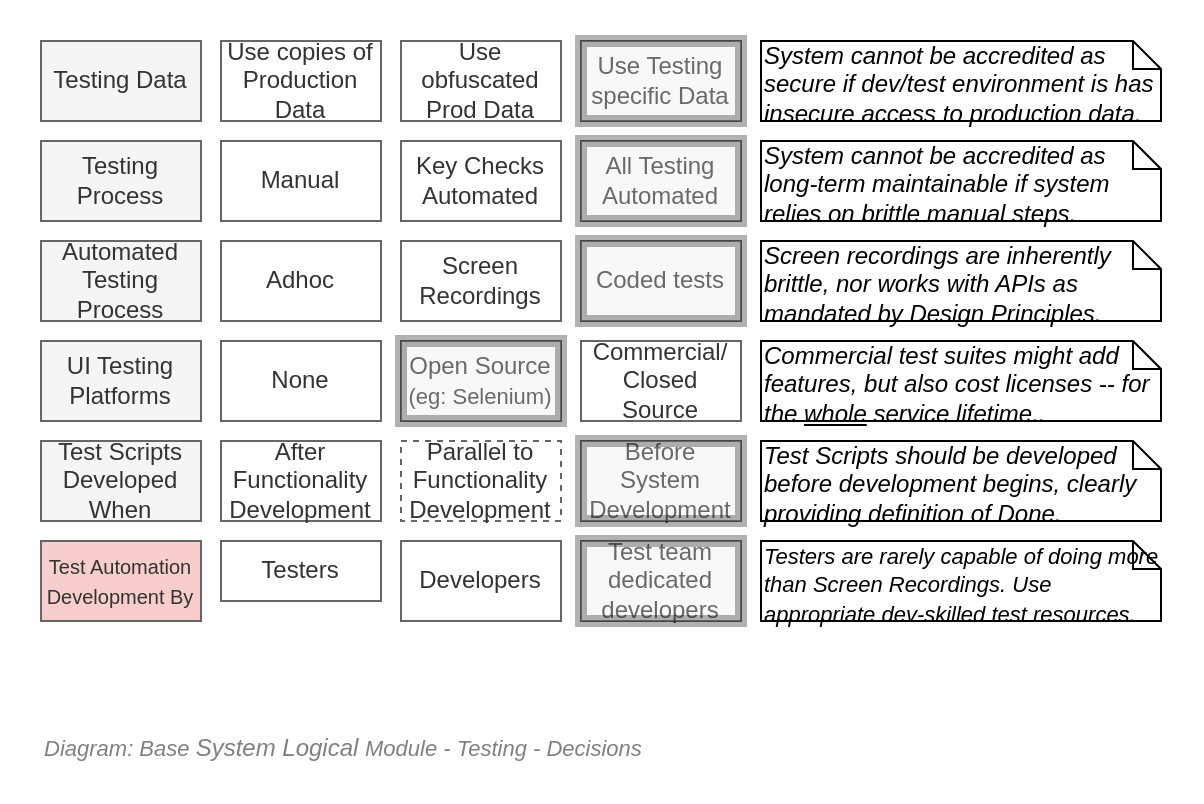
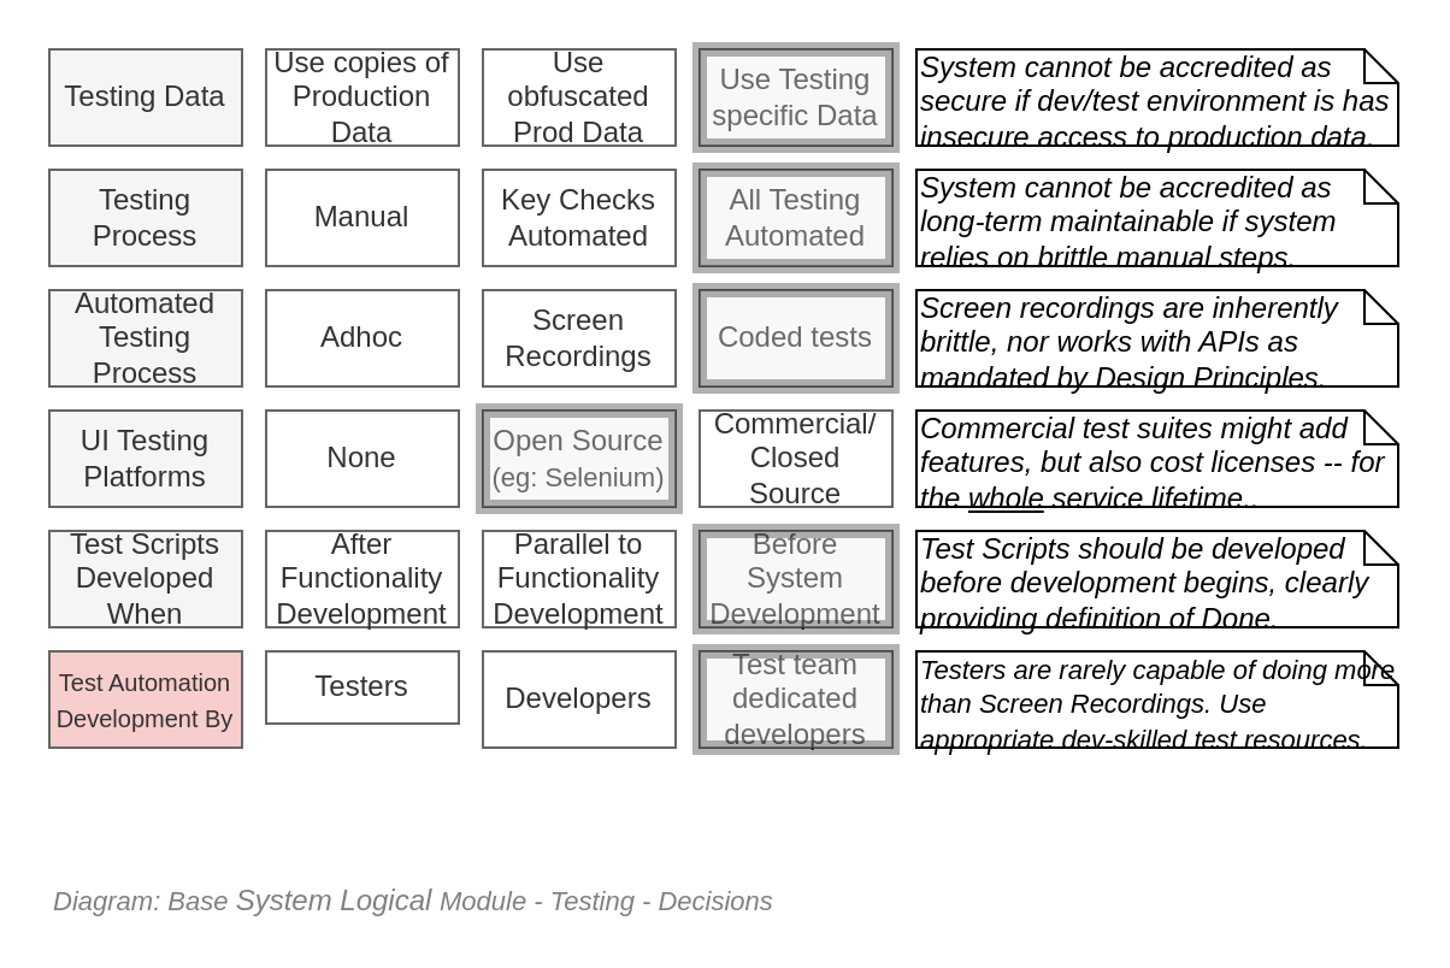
  <mxCell id="0" />
  <mxCell id="1" parent="0" />
  <mxCell id="2" value="&lt;font style=&quot;font-size: 11px&quot;&gt;Diagram: Base&amp;nbsp;&lt;span style=&quot;font-size: 12px&quot;&gt;System Logical&amp;nbsp;&lt;/span&gt;Module - Testing -&amp;nbsp;Decisions&lt;/font&gt;" style="text;strokeColor=none;fillColor=none;html=1;fontSize=24;fontStyle=2;verticalAlign=middle;align=left;shadow=0;glass=0;comic=0;opacity=30;fontColor=#808080;" vertex="1" parent="1"><mxGeometry x="20" y="360" width="520" height="20" as="geometry" /></mxCell>
  <mxCell id="3" value="Testing Data" style="rounded=0;whiteSpace=wrap;html=1;strokeColor=#666666;strokeWidth=1;fillColor=#f5f5f5;fontSize=12;fontColor=#333333;align=center;" vertex="1" parent="1"><mxGeometry x="20" y="20" width="80" height="40" as="geometry" /></mxCell>
  <mxCell id="4" value="Use copies of Production Data" style="rounded=0;whiteSpace=wrap;html=1;strokeColor=#666666;strokeWidth=1;fillColor=none;fontSize=12;fontColor=#333333;align=center;" vertex="1" parent="1"><mxGeometry x="110" y="20" width="80" height="40" as="geometry" /></mxCell>
  <mxCell id="5" value="Use obfuscated Prod Data" style="rounded=0;whiteSpace=wrap;html=1;strokeColor=#666666;strokeWidth=1;fillColor=none;fontSize=12;fontColor=#333333;align=center;" vertex="1" parent="1"><mxGeometry x="200" y="20" width="80" height="40" as="geometry" /></mxCell>
  <mxCell id="6" value="Use Testing specific Data" style="rounded=0;whiteSpace=wrap;html=1;strokeColor=#666666;strokeWidth=1;fillColor=none;fontSize=12;fontColor=#333333;align=center;" vertex="1" parent="1"><mxGeometry x="290" y="20" width="80" height="40" as="geometry" /></mxCell>
  <mxCell id="7" value="Testing Process" style="rounded=0;whiteSpace=wrap;html=1;strokeColor=#666666;strokeWidth=1;fillColor=#f5f5f5;fontSize=12;fontColor=#333333;align=center;" vertex="1" parent="1"><mxGeometry x="20" y="70" width="80" height="40" as="geometry" /></mxCell>
  <mxCell id="8" value="Manual" style="rounded=0;whiteSpace=wrap;html=1;strokeColor=#666666;strokeWidth=1;fillColor=none;fontSize=12;fontColor=#333333;align=center;" vertex="1" parent="1"><mxGeometry x="110" y="70" width="80" height="40" as="geometry" /></mxCell>
  <mxCell id="9" value="Key Checks Automated" style="rounded=0;whiteSpace=wrap;html=1;strokeColor=#666666;strokeWidth=1;fillColor=none;fontSize=12;fontColor=#333333;align=center;" vertex="1" parent="1"><mxGeometry x="200" y="70" width="80" height="40" as="geometry" /></mxCell>
  <mxCell id="10" value="All Testing Automated" style="rounded=0;whiteSpace=wrap;html=1;strokeColor=#666666;strokeWidth=1;fillColor=none;fontSize=12;fontColor=#333333;align=center;" vertex="1" parent="1"><mxGeometry x="290" y="70" width="80" height="40" as="geometry" /></mxCell>
  <mxCell id="11" value="Test Scripts Developed When" style="rounded=0;whiteSpace=wrap;html=1;strokeColor=#666666;strokeWidth=1;fillColor=#f5f5f5;fontSize=12;fontColor=#333333;align=center;" vertex="1" parent="1"><mxGeometry x="20" y="220" width="80" height="40" as="geometry" /></mxCell>
  <mxCell id="12" value="After Functionality Development" style="rounded=0;whiteSpace=wrap;html=1;strokeColor=#666666;strokeWidth=1;fillColor=none;fontSize=12;fontColor=#333333;align=center;" vertex="1" parent="1"><mxGeometry x="110" y="220" width="80" height="40" as="geometry" /></mxCell>
- <mxCell id="13" value="Parallel to Functionality Development" style="rounded=0;whiteSpace=wrap;html=1;strokeColor=#666666;strokeWidth=1;fillColor=none;fontSize=12;fontColor=#333333;align=center;dashed=1;" vertex="1" parent="1"><mxGeometry x="200" y="220" width="80" height="40" as="geometry" /></mxCell>
+ <mxCell id="13" value="Parallel to Functionality Development" style="rounded=0;whiteSpace=wrap;html=1;strokeColor=#666666;strokeWidth=1;fillColor=none;fontSize=12;fontColor=#333333;align=center;" vertex="1" parent="1"><mxGeometry x="200" y="220" width="80" height="40" as="geometry" /></mxCell>
  <mxCell id="14" value="Before System&lt;br style=&quot;font-size: 12px;&quot;&gt;Development" style="rounded=0;whiteSpace=wrap;html=1;strokeColor=#666666;strokeWidth=1;fillColor=none;fontSize=12;fontColor=#333333;align=center;" vertex="1" parent="1"><mxGeometry x="290" y="220" width="80" height="40" as="geometry" /></mxCell>
  <mxCell id="15" value="&lt;font style=&quot;font-size: 10px&quot;&gt;Test Automation Development By&lt;/font&gt;" style="rounded=0;whiteSpace=wrap;html=1;strokeColor=#666666;strokeWidth=1;fillColor=#f8cecc;fontSize=12;fontColor=#333333;align=center;" vertex="1" parent="1"><mxGeometry x="20" y="270" width="80" height="40" as="geometry" /></mxCell>
  <mxCell id="16" value="Testers" style="rounded=0;whiteSpace=wrap;html=1;strokeColor=#666666;strokeWidth=1;fillColor=none;fontSize=12;fontColor=#333333;align=center;" vertex="1" parent="1"><mxGeometry x="110" y="270" width="80" height="30" as="geometry" /></mxCell>
  <mxCell id="17" value="Developers" style="rounded=0;whiteSpace=wrap;html=1;strokeColor=#666666;strokeWidth=1;fillColor=none;fontSize=12;fontColor=#333333;align=center;" vertex="1" parent="1"><mxGeometry x="200" y="270" width="80" height="40" as="geometry" /></mxCell>
  <mxCell id="18" value="Test team dedicated developers" style="rounded=0;whiteSpace=wrap;html=1;strokeColor=#666666;strokeWidth=1;fillColor=none;fontSize=12;fontColor=#333333;align=center;" vertex="1" parent="1"><mxGeometry x="290" y="270" width="80" height="40" as="geometry" /></mxCell>
  <mxCell id="19" value="Automated Testing Process" style="rounded=0;whiteSpace=wrap;html=1;strokeColor=#666666;strokeWidth=1;fillColor=#f5f5f5;fontSize=12;fontColor=#333333;align=center;" vertex="1" parent="1"><mxGeometry x="20" y="120" width="80" height="40" as="geometry" /></mxCell>
  <mxCell id="20" value="Adhoc" style="rounded=0;whiteSpace=wrap;html=1;strokeColor=#666666;strokeWidth=1;fillColor=none;fontSize=12;fontColor=#333333;align=center;" vertex="1" parent="1"><mxGeometry x="110" y="120" width="80" height="40" as="geometry" /></mxCell>
  <mxCell id="21" value="Screen Recordings" style="rounded=0;whiteSpace=wrap;html=1;strokeColor=#666666;strokeWidth=1;fillColor=none;fontSize=12;fontColor=#333333;align=center;" vertex="1" parent="1"><mxGeometry x="200" y="120" width="80" height="40" as="geometry" /></mxCell>
  <mxCell id="22" value="Coded tests" style="rounded=0;whiteSpace=wrap;html=1;strokeColor=#666666;strokeWidth=1;fillColor=none;fontSize=12;fontColor=#333333;align=center;" vertex="1" parent="1"><mxGeometry x="290" y="120" width="80" height="40" as="geometry" /></mxCell>
  <mxCell id="23" value="&lt;i&gt;System cannot be accredited as secure if dev/test environment is has insecure access to production data.&lt;/i&gt;" style="shape=note;whiteSpace=wrap;html=1;size=14;verticalAlign=top;align=left;spacingTop=-6;fontFamily=Helvetica;fontSize=12;fontColor=#000000;strokeColor=#000000;strokeWidth=1;" vertex="1" parent="1"><mxGeometry x="380" y="20" width="200" height="40" as="geometry" /></mxCell>
  <mxCell id="24" value="&lt;i&gt;System cannot be accredited as long-term maintainable if system relies on brittle manual steps.&lt;/i&gt;" style="shape=note;whiteSpace=wrap;html=1;size=14;verticalAlign=top;align=left;spacingTop=-6;fontFamily=Helvetica;fontSize=12;fontColor=#000000;strokeColor=#000000;strokeWidth=1;" vertex="1" parent="1"><mxGeometry x="380" y="70" width="200" height="40" as="geometry" /></mxCell>
  <mxCell id="25" value="&lt;i&gt;Screen recordings are inherently brittle, nor works with APIs as mandated by Design Principles.&lt;/i&gt;" style="shape=note;whiteSpace=wrap;html=1;size=14;verticalAlign=top;align=left;spacingTop=-6;fontFamily=Helvetica;fontSize=12;fontColor=#000000;strokeColor=#000000;strokeWidth=1;" vertex="1" parent="1"><mxGeometry x="380" y="120" width="200" height="40" as="geometry" /></mxCell>
  <mxCell id="26" value="&lt;i&gt;Test Scripts should be developed before development begins, clearly providing definition of Done.&lt;/i&gt;" style="shape=note;whiteSpace=wrap;html=1;size=14;verticalAlign=top;align=left;spacingTop=-6;fontFamily=Helvetica;fontSize=12;fontColor=#000000;strokeColor=#000000;strokeWidth=1;" vertex="1" parent="1"><mxGeometry x="380" y="220" width="200" height="40" as="geometry" /></mxCell>
  <mxCell id="27" value="&lt;i&gt;&lt;font style=&quot;font-size: 11px&quot;&gt;Testers are rarely capable of doing more than Screen Recordings. Use appropriate dev-skilled test resources.&lt;/font&gt;&lt;/i&gt;" style="shape=note;whiteSpace=wrap;html=1;size=14;verticalAlign=top;align=left;spacingTop=-6;fontFamily=Helvetica;fontSize=12;fontColor=#000000;strokeColor=#000000;strokeWidth=1;" vertex="1" parent="1"><mxGeometry x="380" y="270" width="200" height="40" as="geometry" /></mxCell>
  <mxCell id="28" value="UI Testing Platforms" style="rounded=0;whiteSpace=wrap;html=1;strokeColor=#666666;strokeWidth=1;fillColor=#f5f5f5;fontSize=12;fontColor=#333333;align=center;" vertex="1" parent="1"><mxGeometry x="20" y="170" width="80" height="40" as="geometry" /></mxCell>
  <mxCell id="29" value="Open Source&lt;br&gt;&lt;font style=&quot;font-size: 11px&quot;&gt;(eg: Selenium)&lt;/font&gt;" style="rounded=0;whiteSpace=wrap;html=1;strokeColor=#666666;strokeWidth=1;fillColor=none;fontSize=12;fontColor=#333333;align=center;" vertex="1" parent="1"><mxGeometry x="200" y="170" width="80" height="40" as="geometry" /></mxCell>
  <mxCell id="30" value="Commercial/&lt;br&gt;Closed Source" style="rounded=0;whiteSpace=wrap;html=1;strokeColor=#666666;strokeWidth=1;fillColor=none;fontSize=12;fontColor=#333333;align=center;" vertex="1" parent="1"><mxGeometry x="290" y="170" width="80" height="40" as="geometry" /></mxCell>
  <mxCell id="31" value="&lt;i&gt;Commercial test suites might add features, but also cost licenses -- for the &lt;u&gt;whole&lt;/u&gt; service lifetime..&lt;/i&gt;" style="shape=note;whiteSpace=wrap;html=1;size=14;verticalAlign=top;align=left;spacingTop=-6;fontFamily=Helvetica;fontSize=12;fontColor=#000000;strokeColor=#000000;strokeWidth=1;" vertex="1" parent="1"><mxGeometry x="380" y="170" width="200" height="40" as="geometry" /></mxCell>
  <mxCell id="32" value="None" style="rounded=0;whiteSpace=wrap;html=1;strokeColor=#666666;strokeWidth=1;fillColor=none;fontSize=12;fontColor=#333333;align=center;" vertex="1" parent="1"><mxGeometry x="110" y="170" width="80" height="40" as="geometry" /></mxCell>
  <mxCell id="33" value="" style="rounded=0;whiteSpace=wrap;html=1;shadow=0;glass=0;comic=0;strokeColor=#000000;fillColor=#E6E6E6;fontSize=12;align=center;strokeWidth=6;opacity=30;" vertex="1" parent="1"><mxGeometry x="290" y="20" width="80" height="40" as="geometry" /></mxCell>
  <mxCell id="34" value="" style="rounded=0;whiteSpace=wrap;html=1;shadow=0;glass=0;comic=0;strokeColor=#000000;fillColor=#E6E6E6;fontSize=12;align=center;strokeWidth=6;opacity=30;" vertex="1" parent="1"><mxGeometry x="290" y="70" width="80" height="40" as="geometry" /></mxCell>
  <mxCell id="35" value="" style="rounded=0;whiteSpace=wrap;html=1;shadow=0;glass=0;comic=0;strokeColor=#000000;fillColor=#E6E6E6;fontSize=12;align=center;strokeWidth=6;opacity=30;" vertex="1" parent="1"><mxGeometry x="290" y="120" width="80" height="40" as="geometry" /></mxCell>
  <mxCell id="36" value="" style="rounded=0;whiteSpace=wrap;html=1;shadow=0;glass=0;comic=0;strokeColor=#000000;fillColor=#E6E6E6;fontSize=12;align=center;strokeWidth=6;opacity=30;" vertex="1" parent="1"><mxGeometry x="290" y="220" width="80" height="40" as="geometry" /></mxCell>
  <mxCell id="37" value="" style="rounded=0;whiteSpace=wrap;html=1;shadow=0;glass=0;comic=0;strokeColor=#000000;fillColor=#E6E6E6;fontSize=12;align=center;strokeWidth=6;opacity=30;" vertex="1" parent="1"><mxGeometry x="290" y="270" width="80" height="40" as="geometry" /></mxCell>
  <mxCell id="38" value="" style="rounded=0;whiteSpace=wrap;html=1;shadow=0;glass=0;comic=0;strokeColor=#000000;fillColor=#E6E6E6;fontSize=12;align=center;strokeWidth=6;opacity=30;" vertex="1" parent="1"><mxGeometry x="200" y="170" width="80" height="40" as="geometry" /></mxCell>
